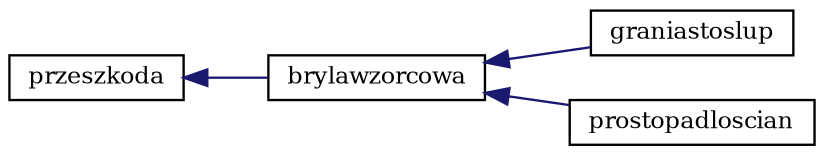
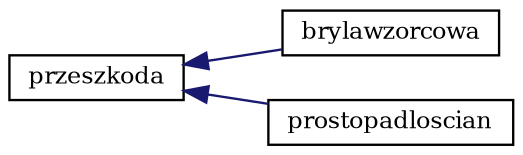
  digraph {
    fontname="DejaVu Serif"
    rankdir=LR
    node [color=black fillcolor=white fontname="DejaVu Serif" fontsize=10 shape=record style=filled]
    edge [color=midnightblue dir=back fontname="DejaVu Serif" fontsize=10 labelfontname=Helvetica labelfontsize=10 style=solid]
    n1 [height=0.2 label=brylawzorcowa width=0.4]
-   n2 [height=0.2 label=graniastoslup width=0.4]
    n3 [height=0.2 label=prostopadloscian width=0.4]
    n4 [height=0.2 label=przeszkoda width=0.4]
-   n1 -> n2
-   n1 -> n3
+   n4 -> n3
    n4 -> n1
  }
